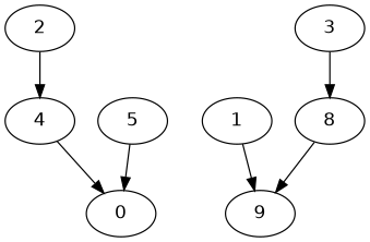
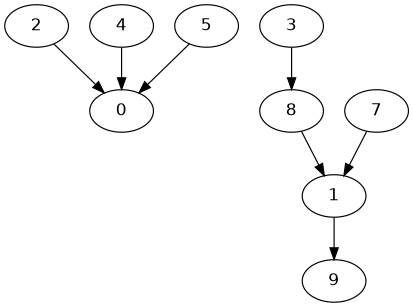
  strict digraph {
    fontname="DejaVu Sans"
    node [fontname="DejaVu Sans" type=molecule "$/mol"=0.0]
    edge [fontname="DejaVu Sans"]
    0 [max_sites=None n_parr=1 reaction_type=manual rxn_SMILES="Brc1cc(C=O)c(O)cc1.BrC(Br)(Br)Br>P(c1ccccc1)(c2ccccc2)c3ccccc3.CCN(CC)CC>Brc1cc(/C=C(Br)/Br)c(O)cc1" tH=7.84 tM=0 type=reaction yield=0.76 "$/mol"=""]
    1 [max_sites=None n_parr=1 reaction_type=manual rxn_SMILES="Brc1cc(/C=C(Br)/Br)c(O)cc1>[Cu]I.O=P(O[K])(O[K])O[K]>Brc1ccc2oc(Br)cc2c1" tH=2.52 tM=0 type=reaction yield=0.96 "$/mol"=""]
    9 [CAD=0.0 Name="2,5-dibromobenzofuran" SMILES="Brc1ccc2oc(Br)cc2c1" eq=2 "g/mol"=275.93 manual=True]
    2 [CAD=724.47 Name=aldehyde SMILES="Brc1cc(C=O)c(O)cc1" eq=1 "g/mol"=201.02]
    3 [CAD=2779.03 Name=CBr4 SMILES="BrC(Br)(Br)Br" eq=3 "g/mol"=331.63]
    8 [CAD=196.99 Name=K3PO4 SMILES="O=P(O[K])(O[K])O[K]" eq=2 "g/mol"=212.27]
    4 [CAD=6714.68 Name=PPh3 SMILES="P(c1ccccc1)(c2ccccc2)c3ccccc3" eq=6 "g/mol"=262.29]
    5 [CAD=50.77 Name=NEt3 SMILES="CCN(CC)CC" eq=6 "g/mol"=101.19]
+   7 [CAD=158.45 Name=CuI SMILES="[Cu]I" eq=0.05 "g/mol"=190.45]
    1 -> 9
-   2 -> 4
+   2 -> 0
    3 -> 8
-   8 -> 9
+   8 -> 1
    4 -> 0
    5 -> 0
+   7 -> 1
  }
